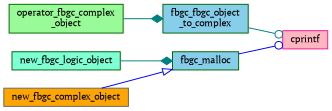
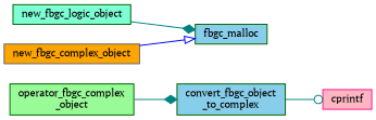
  digraph {
    fontname="PT Serif"
    rankdir=LR
    node [color=darkgreen fillcolor=skyblue fontname="PT Serif" fontsize=10 shape=record style=filled]
    edge [arrowhead=diamond color=teal fontname="PT Serif" fontsize=10 labelfontname=Helvetica labelfontsize=10 style=solid]
    n1 [fillcolor=palegreen fontcolor=black height=0.2 label="operator_fbgc_complex\l_object" width=0.4]
-   n2 [height=0.2 label="fbgc_fbgc_object\l_to_complex" width=0.4]
+   n2 [height=0.2 label="convert_fbgc_object\l_to_complex" width=0.4]
    n3 [color=deeppink fillcolor=lightpink height=0.2 label=cprintf width=0.4]
    n4 [fillcolor=aquamarine height=0.2 label=new_fbgc_logic_object width=0.4]
    n5 [height=0.2 label=fbgc_malloc width=0.4]
    n6 [color=gray40 fillcolor=orange height=0.2 label=new_fbgc_complex_object width=0.4]
    n1 -> n2
    n2 -> n3 [arrowhead=odot]
    n4 -> n5
-   n5 -> n3 [arrowhead=odot color=blue]
    n6 -> n5 [arrowhead=onormal color=blue]
  }
